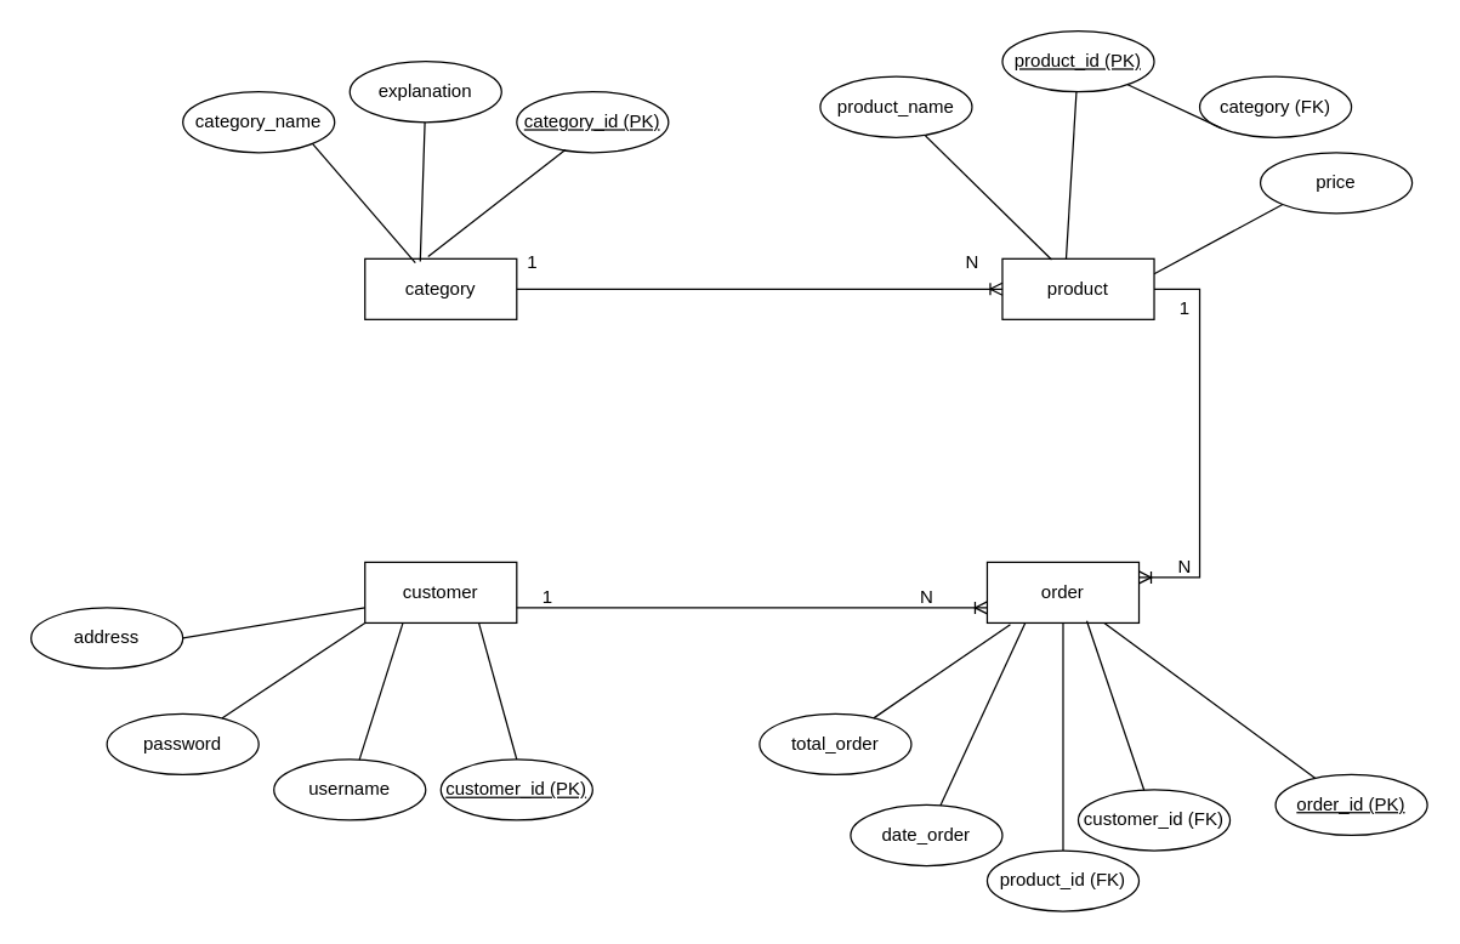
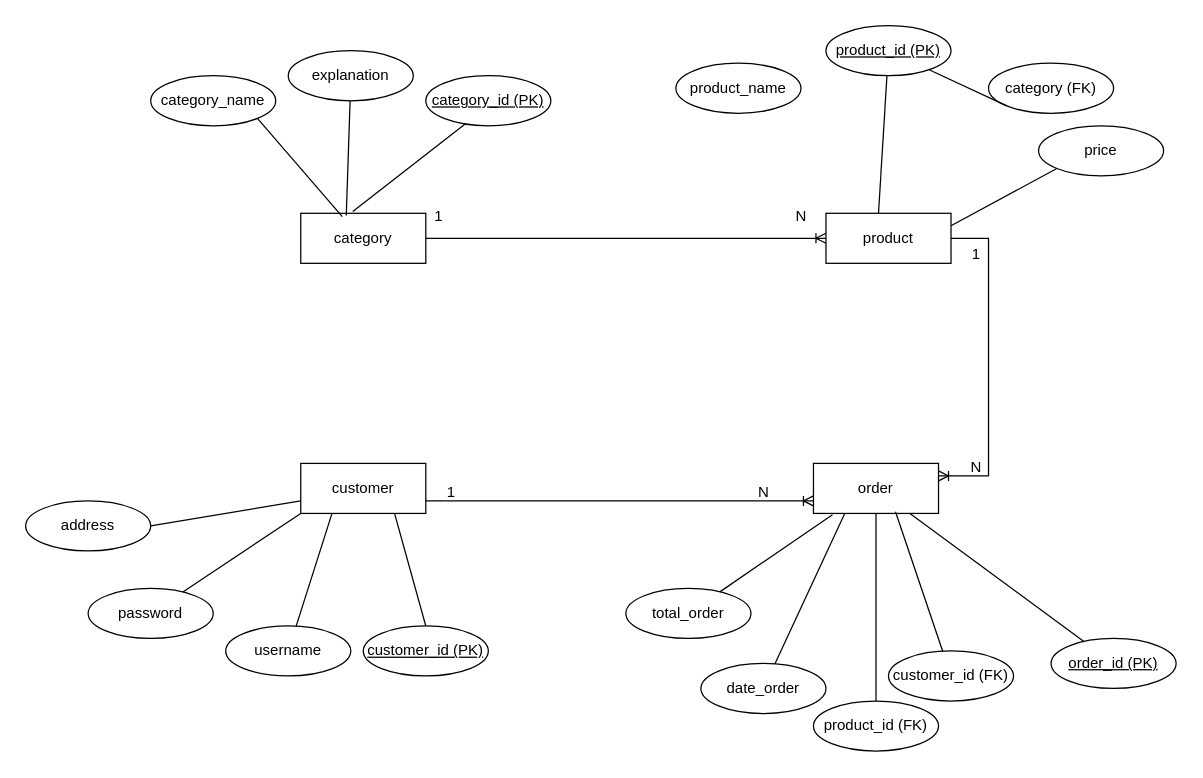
  <mxCell id="0" />
  <mxCell id="1" parent="0" />
  <mxCell id="2" value="customer" style="whiteSpace=wrap;html=1;align=center;" vertex="1" parent="1"><mxGeometry x="240" y="370" width="100" height="40" as="geometry" /></mxCell>
  <mxCell id="3" value="category" style="whiteSpace=wrap;html=1;align=center;" vertex="1" parent="1"><mxGeometry x="240" y="170" width="100" height="40" as="geometry" /></mxCell>
  <mxCell id="4" value="order" style="whiteSpace=wrap;html=1;align=center;" vertex="1" parent="1"><mxGeometry x="650" y="370" width="100" height="40" as="geometry" /></mxCell>
  <mxCell id="5" value="product" style="whiteSpace=wrap;html=1;align=center;" vertex="1" parent="1"><mxGeometry x="660" y="170" width="100" height="40" as="geometry" /></mxCell>
  <mxCell id="6" value="address" style="ellipse;whiteSpace=wrap;html=1;align=center;" vertex="1" parent="1"><mxGeometry x="20" y="400" width="100" height="40" as="geometry" /></mxCell>
  <mxCell id="7" value="password" style="ellipse;whiteSpace=wrap;html=1;align=center;" vertex="1" parent="1"><mxGeometry y="470" width="100" height="40" as="geometry" x="70" /></mxCell>
  <mxCell id="8" value="username" style="ellipse;whiteSpace=wrap;html=1;align=center;" vertex="1" parent="1"><mxGeometry x="180" y="500" width="100" height="40" as="geometry" /></mxCell>
  <mxCell id="9" value="customer_id (PK)" style="ellipse;whiteSpace=wrap;html=1;align=center;fontStyle=4;" vertex="1" parent="1"><mxGeometry x="290" y="500" width="100" height="40" as="geometry" /></mxCell>
  <mxCell id="10" value="" style="endArrow=none;html=1;rounded=0;exitX=1;exitY=0.5;exitDx=0;exitDy=0;entryX=0;entryY=0.75;entryDx=0;entryDy=0;" edge="1" parent="1" source="6" target="2"><mxGeometry relative="1" as="geometry"><mxPoint x="180" y="379.5" as="sourcePoint" /><mxPoint x="240" y="380" as="targetPoint" /></mxGeometry></mxCell>
  <mxCell id="11" value="" style="endArrow=none;html=1;rounded=0;entryX=0;entryY=1;entryDx=0;entryDy=0;" edge="1" parent="1" source="7" target="2"><mxGeometry relative="1" as="geometry"><mxPoint x="190" y="389.5" as="sourcePoint" /><mxPoint x="250" y="390" as="targetPoint" /></mxGeometry></mxCell>
  <mxCell id="12" value="" style="endArrow=none;html=1;rounded=0;entryX=0.25;entryY=1;entryDx=0;entryDy=0;" edge="1" parent="1" source="8" target="2"><mxGeometry relative="1" as="geometry"><mxPoint x="200" y="399.5" as="sourcePoint" /><mxPoint x="260" y="400" as="targetPoint" /></mxGeometry></mxCell>
  <mxCell id="13" value="category_id (PK)" style="ellipse;whiteSpace=wrap;html=1;align=center;fontStyle=4;" vertex="1" parent="1"><mxGeometry x="340" y="60" width="100" height="40" as="geometry" /></mxCell>
  <mxCell id="14" value="category_name" style="ellipse;whiteSpace=wrap;html=1;align=center;" vertex="1" parent="1"><mxGeometry x="120" y="60" width="100" height="40" as="geometry" /></mxCell>
  <mxCell id="15" value="explanation" style="ellipse;whiteSpace=wrap;html=1;align=center;" vertex="1" parent="1"><mxGeometry x="230" y="40" width="100" height="40" as="geometry" /></mxCell>
  <mxCell id="16" value="" style="endArrow=none;html=1;rounded=0;exitX=0.5;exitY=0;exitDx=0;exitDy=0;entryX=0.75;entryY=1;entryDx=0;entryDy=0;" edge="1" parent="1" source="9" target="2"><mxGeometry relative="1" as="geometry"><mxPoint x="231" y="480" as="sourcePoint" /><mxPoint x="270" y="410" as="targetPoint" /></mxGeometry></mxCell>
  <mxCell id="17" value="" style="endArrow=none;html=1;rounded=0;exitX=0.364;exitY=0.045;exitDx=0;exitDy=0;exitPerimeter=0;" edge="1" parent="1" source="3" target="15"><mxGeometry relative="1" as="geometry"><mxPoint x="280" y="150" as="sourcePoint" /><mxPoint x="269" y="80" as="targetPoint" /></mxGeometry></mxCell>
  <mxCell id="18" value="" style="endArrow=none;html=1;rounded=0;entryX=0.32;entryY=0.955;entryDx=0;entryDy=0;entryPerimeter=0;exitX=0.416;exitY=-0.035;exitDx=0;exitDy=0;exitPerimeter=0;" edge="1" parent="1" source="3" target="13"><mxGeometry relative="1" as="geometry"><mxPoint x="317.5" y="151" as="sourcePoint" /><mxPoint x="262.5" y="90" as="targetPoint" /></mxGeometry></mxCell>
  <mxCell id="19" value="" style="endArrow=none;html=1;rounded=0;entryX=1;entryY=1;entryDx=0;entryDy=0;exitX=0.332;exitY=0.065;exitDx=0;exitDy=0;exitPerimeter=0;" edge="1" parent="1" source="3" target="14"><mxGeometry relative="1" as="geometry"><mxPoint x="280" y="150" as="sourcePoint" /><mxPoint x="227" y="99" as="targetPoint" /></mxGeometry></mxCell>
  <mxCell id="20" value="product_id (PK)" style="ellipse;whiteSpace=wrap;html=1;align=center;fontStyle=4;" vertex="1" parent="1"><mxGeometry x="660" y="20" width="100" height="40" as="geometry" /></mxCell>
  <mxCell id="21" value="product_name" style="ellipse;whiteSpace=wrap;html=1;align=center;" vertex="1" parent="1"><mxGeometry x="540" y="50" width="100" height="40" as="geometry" /></mxCell>
  <mxCell id="22" value="category (FK)" style="ellipse;whiteSpace=wrap;html=1;align=center;" vertex="1" parent="1"><mxGeometry x="790" y="50" width="100" height="40" as="geometry" /></mxCell>
  <mxCell id="23" value="price" style="ellipse;whiteSpace=wrap;html=1;align=center;" vertex="1" parent="1"><mxGeometry x="830" y="100" width="100" height="40" as="geometry" /></mxCell>
- <mxCell id="24" value="" style="endArrow=none;html=1;rounded=0;entryX=0.324;entryY=0.015;entryDx=0;entryDy=0;entryPerimeter=0;" edge="1" parent="1" source="21" target="5"><mxGeometry relative="1" as="geometry"><mxPoint x="570" y="140" as="sourcePoint" /><mxPoint x="730" y="140" as="targetPoint" /></mxGeometry></mxCell>
  <mxCell id="25" value="" style="endArrow=none;html=1;rounded=0;entryX=0.42;entryY=0;entryDx=0;entryDy=0;entryPerimeter=0;" edge="1" parent="1" source="20" target="5"><mxGeometry relative="1" as="geometry"><mxPoint x="622" y="98" as="sourcePoint" /><mxPoint x="702" y="150" as="targetPoint" /></mxGeometry></mxCell>
  <mxCell id="26" value="" style="endArrow=none;html=1;rounded=0;exitX=0;exitY=1;exitDx=0;exitDy=0;" edge="1" parent="1" source="22" target="20"><mxGeometry relative="1" as="geometry"><mxPoint x="719" y="70" as="sourcePoint" /><mxPoint x="712" y="170" as="targetPoint" /></mxGeometry></mxCell>
  <mxCell id="27" value="" style="endArrow=none;html=1;rounded=0;entryX=1;entryY=0.25;entryDx=0;entryDy=0;exitX=0;exitY=1;exitDx=0;exitDy=0;" edge="1" parent="1" source="23" target="5"><mxGeometry relative="1" as="geometry"><mxPoint x="729" y="80" as="sourcePoint" /><mxPoint x="722" y="180" as="targetPoint" /></mxGeometry></mxCell>
  <mxCell id="28" value="order_id (PK)" style="ellipse;whiteSpace=wrap;html=1;align=center;fontStyle=4;" vertex="1" parent="1"><mxGeometry x="840" y="510" width="100" height="40" as="geometry" /></mxCell>
  <mxCell id="29" value="customer_id (FK)" style="ellipse;whiteSpace=wrap;html=1;align=center;" vertex="1" parent="1"><mxGeometry x="710" y="520" width="100" height="40" as="geometry" /></mxCell>
  <mxCell id="30" value="product_id (FK)" style="ellipse;whiteSpace=wrap;html=1;align=center;" vertex="1" parent="1"><mxGeometry x="650" y="560" width="100" height="40" as="geometry" /></mxCell>
  <mxCell id="31" value="date_order" style="ellipse;whiteSpace=wrap;html=1;align=center;" vertex="1" parent="1"><mxGeometry x="560" y="530" width="100" height="40" as="geometry" /></mxCell>
  <mxCell id="32" value="total_order" style="ellipse;whiteSpace=wrap;html=1;align=center;" vertex="1" parent="1"><mxGeometry x="500" y="470" width="100" height="40" as="geometry" /></mxCell>
  <mxCell id="33" value="" style="endArrow=none;html=1;rounded=0;exitX=0.152;exitY=1.025;exitDx=0;exitDy=0;exitPerimeter=0;" edge="1" parent="1" source="4" target="32"><mxGeometry relative="1" as="geometry"><mxPoint x="410" y="330" as="sourcePoint" /><mxPoint x="570" y="330" as="targetPoint" /></mxGeometry></mxCell>
  <mxCell id="34" value="" style="endArrow=none;html=1;rounded=0;exitX=0.25;exitY=1;exitDx=0;exitDy=0;" edge="1" parent="1" source="4" target="31"><mxGeometry relative="1" as="geometry"><mxPoint x="675" y="421" as="sourcePoint" /><mxPoint x="615" y="501" as="targetPoint" /></mxGeometry></mxCell>
  <mxCell id="35" value="" style="endArrow=none;html=1;rounded=0;" edge="1" parent="1" source="4" target="30"><mxGeometry relative="1" as="geometry"><mxPoint x="710" y="420" as="sourcePoint" /><mxPoint x="710" y="540" as="targetPoint" /></mxGeometry></mxCell>
  <mxCell id="36" value="" style="endArrow=none;html=1;rounded=0;exitX=0.656;exitY=0.965;exitDx=0;exitDy=0;exitPerimeter=0;" edge="1" parent="1" source="4" target="29"><mxGeometry relative="1" as="geometry"><mxPoint x="720" y="430" as="sourcePoint" /><mxPoint x="720" y="550" as="targetPoint" /></mxGeometry></mxCell>
  <mxCell id="37" value="" style="endArrow=none;html=1;rounded=0;" edge="1" parent="1" source="28" target="4"><mxGeometry relative="1" as="geometry"><mxPoint x="730" y="440" as="sourcePoint" /><mxPoint x="750" y="390" as="targetPoint" /></mxGeometry></mxCell>
  <mxCell id="38" value="" style="edgeStyle=entityRelationEdgeStyle;fontSize=12;html=1;endArrow=ERoneToMany;rounded=0;exitX=1;exitY=0.75;exitDx=0;exitDy=0;entryX=0;entryY=0.75;entryDx=0;entryDy=0;" edge="1" parent="1" source="2" target="4"><mxGeometry width="100" height="100" relative="1" as="geometry"><mxPoint x="440" y="380" as="sourcePoint" /><mxPoint x="540" y="280" as="targetPoint" /></mxGeometry></mxCell>
  <mxCell id="39" value="" style="edgeStyle=entityRelationEdgeStyle;fontSize=12;html=1;endArrow=ERoneToMany;rounded=0;entryX=1;entryY=0.25;entryDx=0;entryDy=0;" edge="1" parent="1" source="5" target="4"><mxGeometry width="100" height="100" relative="1" as="geometry"><mxPoint x="495" y="260" as="sourcePoint" /><mxPoint x="480" y="450" as="targetPoint" /></mxGeometry></mxCell>
  <mxCell id="40" value="" style="edgeStyle=entityRelationEdgeStyle;fontSize=12;html=1;endArrow=ERoneToMany;rounded=0;exitX=1;exitY=0.5;exitDx=0;exitDy=0;entryX=0;entryY=0.5;entryDx=0;entryDy=0;" edge="1" parent="1" source="3" target="5"><mxGeometry width="100" height="100" relative="1" as="geometry"><mxPoint x="440" y="380" as="sourcePoint" /><mxPoint x="540" y="280" as="targetPoint" /></mxGeometry></mxCell>
  <mxCell id="41" value="1" style="text;html=1;align=center;verticalAlign=middle;resizable=0;points=[];autosize=1;strokeColor=none;fillColor=none;" vertex="1" parent="1"><mxGeometry x="345" y="378" width="30" height="30" as="geometry" /></mxCell>
  <mxCell id="42" value="N" style="text;html=1;align=center;verticalAlign=middle;resizable=0;points=[];autosize=1;strokeColor=none;fillColor=none;" vertex="1" parent="1"><mxGeometry x="595" y="378" width="30" height="30" as="geometry" /></mxCell>
  <mxCell id="43" value="1" style="text;html=1;align=center;verticalAlign=middle;resizable=0;points=[];autosize=1;strokeColor=none;fillColor=none;" vertex="1" parent="1"><mxGeometry x="765" y="188" width="30" height="30" as="geometry" /></mxCell>
  <mxCell id="44" value="N" style="text;html=1;align=center;verticalAlign=middle;resizable=0;points=[];autosize=1;strokeColor=none;fillColor=none;" vertex="1" parent="1"><mxGeometry x="765" y="358" width="30" height="30" as="geometry" /></mxCell>
  <mxCell id="45" value="1" style="text;html=1;align=center;verticalAlign=middle;resizable=0;points=[];autosize=1;strokeColor=none;fillColor=none;" vertex="1" parent="1"><mxGeometry x="335" y="158" width="30" height="30" as="geometry" /></mxCell>
  <mxCell id="46" value="N" style="text;html=1;align=center;verticalAlign=middle;resizable=0;points=[];autosize=1;strokeColor=none;fillColor=none;" vertex="1" parent="1"><mxGeometry x="625" y="158" width="30" height="30" as="geometry" /></mxCell>
